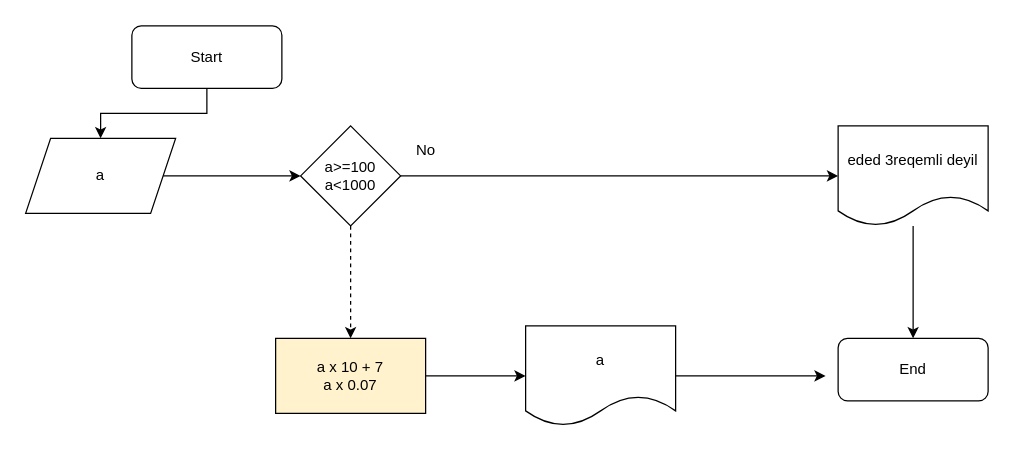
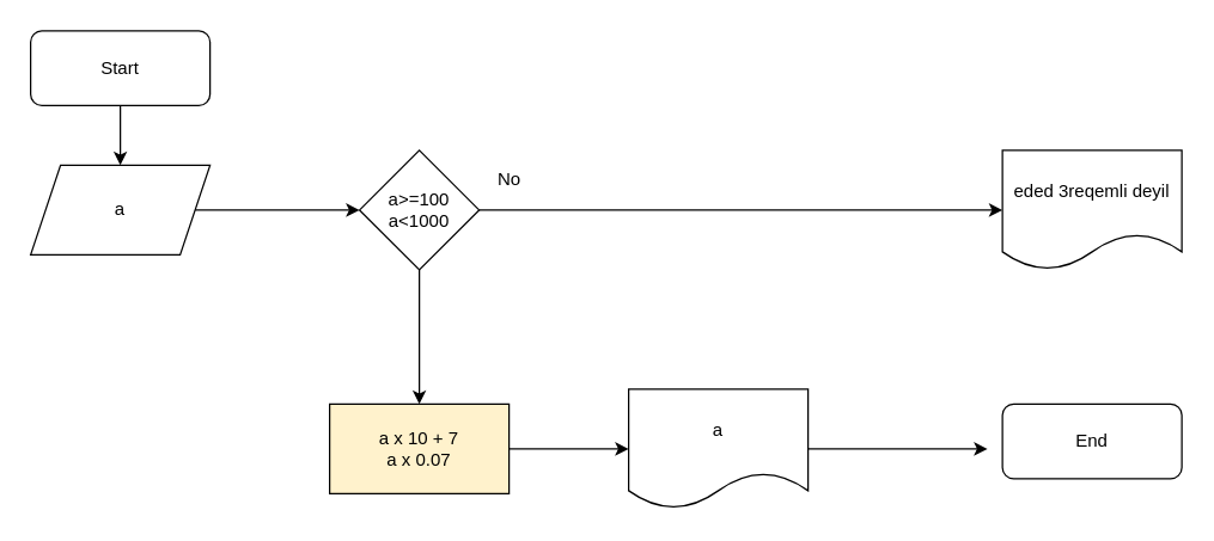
  <mxCell id="0" />
  <mxCell id="1" parent="0" />
  <mxCell id="2" value="" style="edgeStyle=orthogonalEdgeStyle;rounded=0;orthogonalLoop=1;jettySize=auto;html=1;" edge="1" parent="1" source="3" target="6"><mxGeometry relative="1" as="geometry" /></mxCell>
- <mxCell id="3" value="Start" style="rounded=1;whiteSpace=wrap;html=1;" vertex="1" parent="1"><mxGeometry x="105" y="20" width="120" height="50" as="geometry" /></mxCell>
+ <mxCell id="3" value="Start" style="rounded=1;whiteSpace=wrap;html=1;" vertex="1" parent="1"><mxGeometry x="20" y="20" width="120" height="50" as="geometry" /></mxCell>
  <mxCell id="4" value="End" style="rounded=1;whiteSpace=wrap;html=1;" vertex="1" parent="1"><mxGeometry x="670" y="270" width="120" height="50" as="geometry" /></mxCell>
  <mxCell id="5" value="" style="edgeStyle=orthogonalEdgeStyle;rounded=0;orthogonalLoop=1;jettySize=auto;html=1;" edge="1" parent="1" source="6" target="9"><mxGeometry relative="1" as="geometry" /></mxCell>
  <mxCell id="6" value="a" style="shape=parallelogram;perimeter=parallelogramPerimeter;whiteSpace=wrap;html=1;fixedSize=1;" vertex="1" parent="1"><mxGeometry x="20" y="110" width="120" height="60" as="geometry" /></mxCell>
  <mxCell id="7" value="" style="edgeStyle=orthogonalEdgeStyle;rounded=0;orthogonalLoop=1;jettySize=auto;html=1;" edge="1" parent="1" source="9" target="11"><mxGeometry relative="1" as="geometry" /></mxCell>
- <mxCell id="8" value="" style="edgeStyle=orthogonalEdgeStyle;rounded=0;orthogonalLoop=1;jettySize=auto;html=1;dashed=1;" edge="1" parent="1" source="9" target="14"><mxGeometry relative="1" as="geometry" /></mxCell>
+ <mxCell id="8" value="" style="edgeStyle=orthogonalEdgeStyle;rounded=0;orthogonalLoop=1;jettySize=auto;html=1;" edge="1" parent="1" source="9" target="14"><mxGeometry relative="1" as="geometry" /></mxCell>
  <mxCell id="9" value="a&amp;gt;=100&lt;br&gt;a&amp;lt;1000" style="rhombus;whiteSpace=wrap;html=1;" vertex="1" parent="1"><mxGeometry x="240" y="100" width="80" height="80" as="geometry" /></mxCell>
- <mxCell id="10" value="" style="edgeStyle=orthogonalEdgeStyle;rounded=0;orthogonalLoop=1;jettySize=auto;html=1;" edge="1" parent="1" source="11" target="4"><mxGeometry relative="1" as="geometry" /></mxCell>
  <mxCell id="11" value="eded 3reqemli deyil" style="shape=document;whiteSpace=wrap;html=1;boundedLbl=1;" vertex="1" parent="1"><mxGeometry x="670" y="100" width="120" height="80" as="geometry" /></mxCell>
  <mxCell id="12" value="No" style="text;html=1;align=center;verticalAlign=middle;resizable=0;points=[];autosize=1;strokeColor=none;fillColor=none;" vertex="1" parent="1"><mxGeometry x="325" y="110" width="30" height="20" as="geometry" /></mxCell>
  <mxCell id="13" value="" style="edgeStyle=orthogonalEdgeStyle;rounded=0;orthogonalLoop=1;jettySize=auto;html=1;" edge="1" parent="1" source="14" target="16"><mxGeometry relative="1" as="geometry" /></mxCell>
  <mxCell id="14" value="a x 10 + 7&lt;br&gt;a x 0.07" style="whiteSpace=wrap;html=1;fillColor=#fff2cc;" vertex="1" parent="1"><mxGeometry x="220" y="270" width="120" height="60" as="geometry" /></mxCell>
  <mxCell id="15" style="edgeStyle=orthogonalEdgeStyle;rounded=0;orthogonalLoop=1;jettySize=auto;html=1;" edge="1" parent="1" source="16"><mxGeometry relative="1" as="geometry"><mxPoint x="660" y="300" as="targetPoint" /></mxGeometry></mxCell>
  <mxCell id="16" value="a" style="shape=document;whiteSpace=wrap;html=1;boundedLbl=1;" vertex="1" parent="1"><mxGeometry x="420" y="260" width="120" height="80" as="geometry" /></mxCell>
